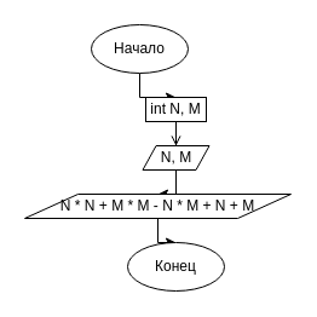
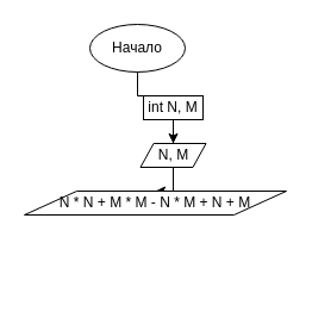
  <mxCell id="0" />
  <mxCell id="1" parent="0" />
- <mxCell id="2" style="edgeStyle=orthogonalEdgeStyle;rounded=0;orthogonalLoop=1;jettySize=auto;html=1;entryX=0.5;entryY=0;entryDx=0;entryDy=0;" edge="1" parent="1" source="3" target="10"><mxGeometry relative="1" as="geometry" /></mxCell>
+ <mxCell id="2" style="edgeStyle=orthogonalEdgeStyle;rounded=0;orthogonalLoop=1;jettySize=auto;html=1;entryX=0.5;entryY=0;entryDx=0;entryDy=0;endArrow=none;" edge="1" parent="1" source="3" target="10"><mxGeometry relative="1" as="geometry" /></mxCell>
  <mxCell id="3" value="Начало" style="ellipse;whiteSpace=wrap;html=1;" vertex="1" parent="1"><mxGeometry x="75" y="20" width="80" height="40" as="geometry" /></mxCell>
  <mxCell id="4" style="edgeStyle=orthogonalEdgeStyle;rounded=0;orthogonalLoop=1;jettySize=auto;html=1;entryX=0.5;entryY=0;entryDx=0;entryDy=0;" edge="1" parent="1" source="5" target="7"><mxGeometry relative="1" as="geometry" /></mxCell>
  <mxCell id="5" value="N, M" style="shape=parallelogram;perimeter=parallelogramPerimeter;whiteSpace=wrap;html=1;fontFamily=Helvetica;fontSize=12;fontColor=#000000;align=center;strokeColor=#000000;fillColor=#ffffff;" vertex="1" parent="1"><mxGeometry x="117.5" y="120" width="55" height="20" as="geometry" /></mxCell>
- <mxCell id="6" style="edgeStyle=orthogonalEdgeStyle;rounded=0;orthogonalLoop=1;jettySize=auto;html=1;entryX=0.5;entryY=0;entryDx=0;entryDy=0;" edge="1" parent="1" source="7" target="8"><mxGeometry relative="1" as="geometry" /></mxCell>
  <mxCell id="7" value="N * N + M * M - N * M + N + M" style="shape=parallelogram;perimeter=parallelogramPerimeter;whiteSpace=wrap;html=1;fontFamily=Helvetica;fontSize=12;fontColor=#000000;align=center;strokeColor=#000000;fillColor=#ffffff;" vertex="1" parent="1"><mxGeometry x="20" y="160" width="220" height="20" as="geometry" /></mxCell>
- <mxCell id="8" value="Конец" style="ellipse;whiteSpace=wrap;html=1;" vertex="1" parent="1"><mxGeometry x="105" y="200" width="80" height="40" as="geometry" /></mxCell>
- <mxCell id="9" style="edgeStyle=orthogonalEdgeStyle;rounded=0;orthogonalLoop=1;jettySize=auto;html=1;entryX=0.5;entryY=0;entryDx=0;entryDy=0;endArrow=open;" edge="1" parent="1" source="10" target="5"><mxGeometry relative="1" as="geometry" /></mxCell>
+ <mxCell id="9" style="edgeStyle=orthogonalEdgeStyle;rounded=0;orthogonalLoop=1;jettySize=auto;html=1;entryX=0.5;entryY=0;entryDx=0;entryDy=0;" edge="1" parent="1" source="10" target="5"><mxGeometry relative="1" as="geometry" /></mxCell>
  <mxCell id="10" value="int N, M" style="rounded=0;whiteSpace=wrap;html=1;" vertex="1" parent="1"><mxGeometry x="120" y="80" width="50" height="20" as="geometry" /></mxCell>
